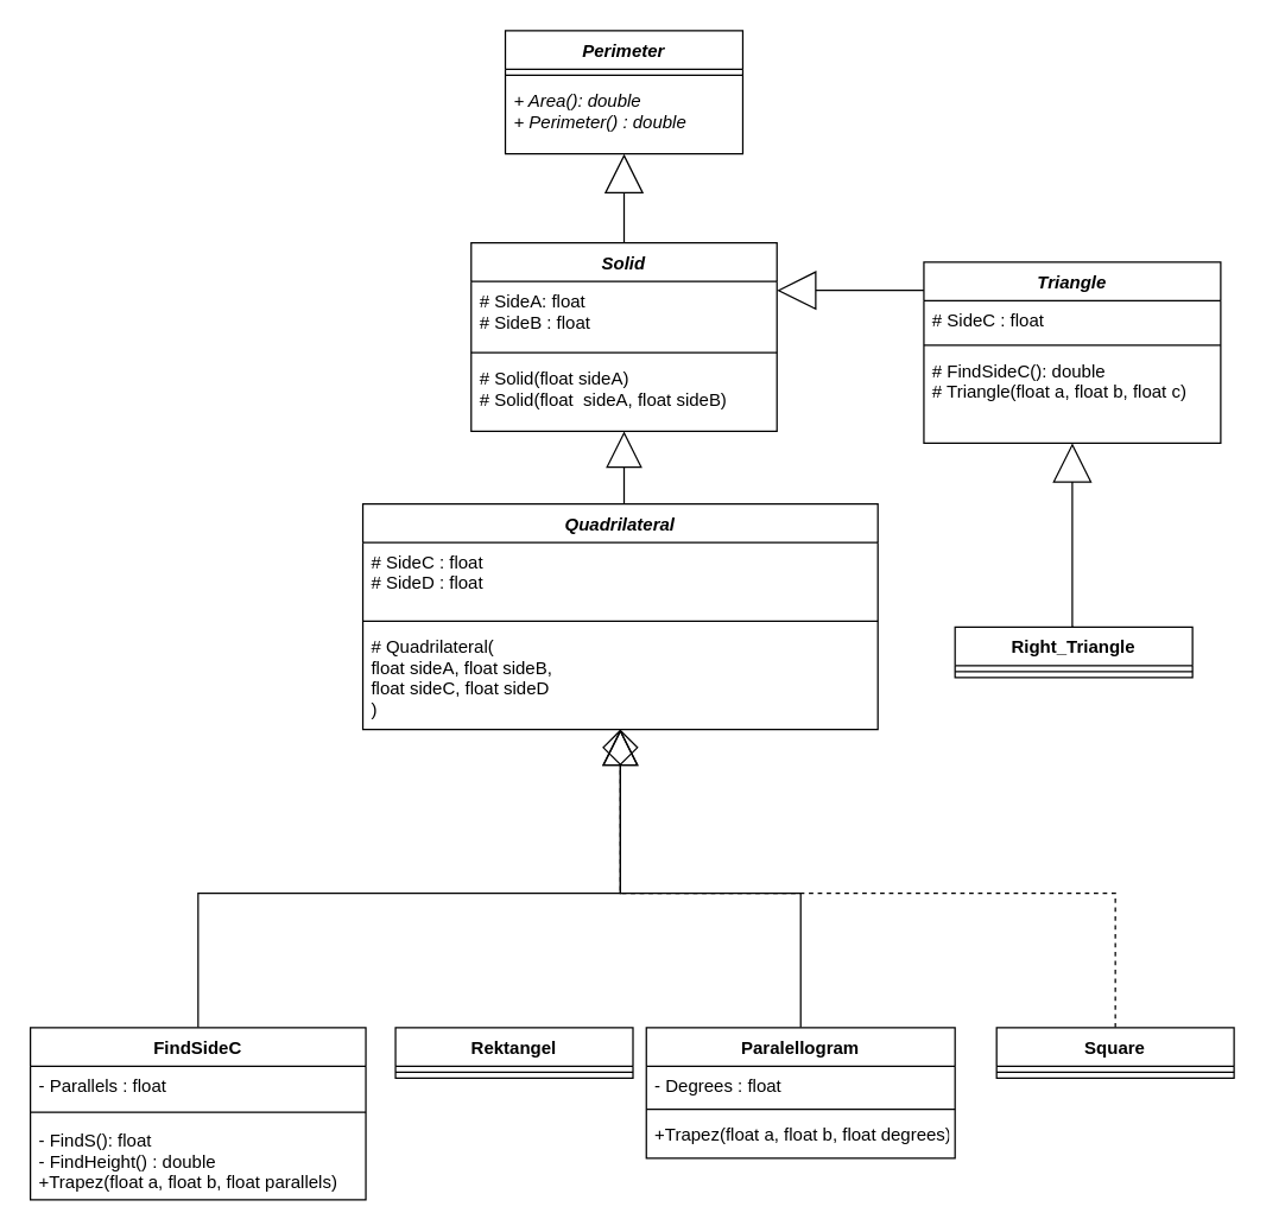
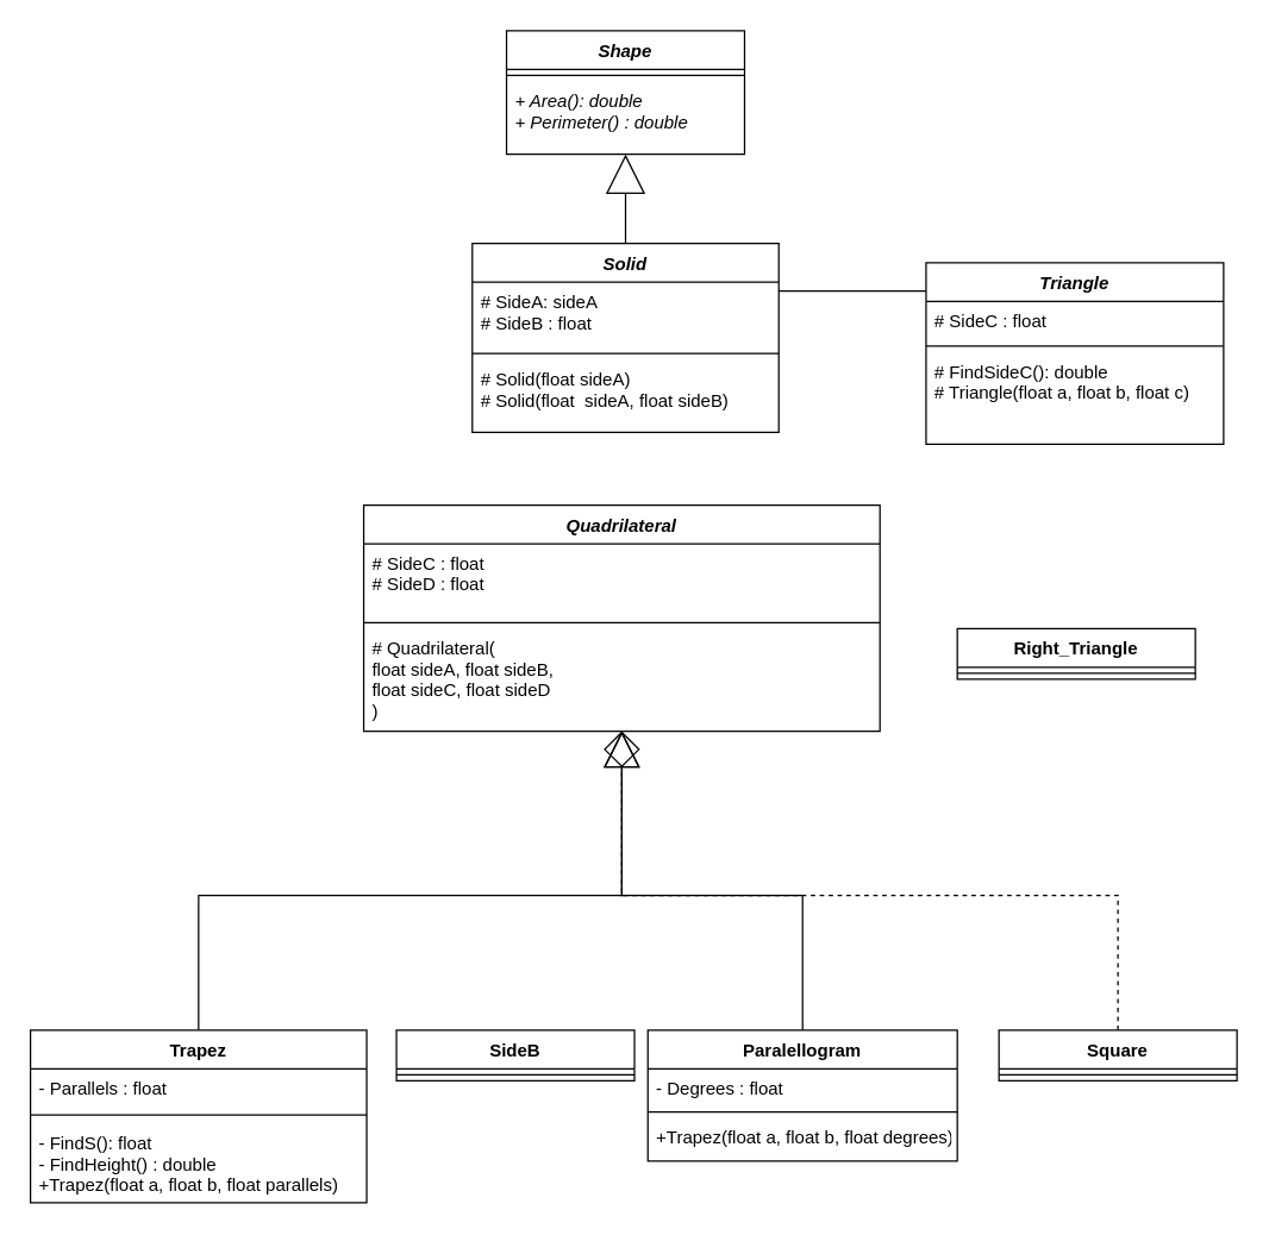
  <mxCell id="0" />
  <mxCell id="1" parent="0" />
- <mxCell id="2" value="Perimeter" style="swimlane;fontStyle=3;align=center;verticalAlign=top;childLayout=stackLayout;horizontal=1;startSize=26;horizontalStack=0;resizeParent=1;resizeParentMax=0;resizeLast=0;collapsible=1;marginBottom=0;" vertex="1" parent="1"><mxGeometry x="340" width="160" height="83" as="geometry" y="20" /></mxCell>
+ <mxCell id="2" value="Shape" style="swimlane;fontStyle=3;align=center;verticalAlign=top;childLayout=stackLayout;horizontal=1;startSize=26;horizontalStack=0;resizeParent=1;resizeParentMax=0;resizeLast=0;collapsible=1;marginBottom=0;" vertex="1" parent="1"><mxGeometry x="340" width="160" height="83" as="geometry" y="20" /></mxCell>
  <mxCell id="3" value="" style="line;strokeWidth=1;fillColor=none;align=left;verticalAlign=middle;spacingTop=-1;spacingLeft=3;spacingRight=3;rotatable=0;labelPosition=right;points=[];portConstraint=eastwest;" vertex="1" parent="2"><mxGeometry y="26" width="160" height="8" as="geometry" /></mxCell>
  <mxCell id="4" value="+ Area(): double&#10;+ Perimeter() : double" style="text;strokeColor=none;fillColor=none;align=left;verticalAlign=top;spacingLeft=4;spacingRight=4;overflow=hidden;rotatable=0;points=[[0,0.5],[1,0.5]];portConstraint=eastwest;fontStyle=2" vertex="1" parent="2"><mxGeometry y="34" width="160" height="49" as="geometry" /></mxCell>
  <mxCell id="5" value="Solid" style="swimlane;fontStyle=3;align=center;verticalAlign=top;childLayout=stackLayout;horizontal=1;startSize=26;horizontalStack=0;resizeParent=1;resizeParentMax=0;resizeLast=0;collapsible=1;marginBottom=0;" vertex="1" parent="1"><mxGeometry x="317" y="163" width="206" height="127" as="geometry" /></mxCell>
- <mxCell id="6" value="# SideA: float&#10;# SideB : float" style="text;strokeColor=none;fillColor=none;align=left;verticalAlign=top;spacingLeft=4;spacingRight=4;overflow=hidden;rotatable=0;points=[[0,0.5],[1,0.5]];portConstraint=eastwest;" vertex="1" parent="5"><mxGeometry y="26" width="206" height="44" as="geometry" /></mxCell>
+ <mxCell id="6" value="# SideA: sideA&#10;# SideB : float" style="text;strokeColor=none;fillColor=none;align=left;verticalAlign=top;spacingLeft=4;spacingRight=4;overflow=hidden;rotatable=0;points=[[0,0.5],[1,0.5]];portConstraint=eastwest;" vertex="1" parent="5"><mxGeometry y="26" width="206" height="44" as="geometry" /></mxCell>
  <mxCell id="7" value="" style="line;strokeWidth=1;fillColor=none;align=left;verticalAlign=middle;spacingTop=-1;spacingLeft=3;spacingRight=3;rotatable=0;labelPosition=right;points=[];portConstraint=eastwest;" vertex="1" parent="5"><mxGeometry y="70" width="206" height="8" as="geometry" /></mxCell>
  <mxCell id="8" value="# Solid(float sideA)&#10;# Solid(float  sideA, float sideB) " style="text;strokeColor=none;fillColor=none;align=left;verticalAlign=top;spacingLeft=4;spacingRight=4;overflow=hidden;rotatable=0;points=[[0,0.5],[1,0.5]];portConstraint=eastwest;" vertex="1" parent="5"><mxGeometry y="78" width="206" height="49" as="geometry" /></mxCell>
- <mxCell id="9" style="edgeStyle=orthogonalEdgeStyle;rounded=0;orthogonalLoop=1;jettySize=auto;html=1;endArrow=block;endFill=0;startSize=14;endSize=24;" edge="1" parent="1" source="10" target="5"><mxGeometry relative="1" as="geometry"><Array as="points"><mxPoint x="618" y="195" /><mxPoint x="618" y="195" /></Array></mxGeometry></mxCell>
+ <mxCell id="9" style="edgeStyle=orthogonalEdgeStyle;rounded=0;orthogonalLoop=1;jettySize=auto;html=1;endArrow=none;endFill=0;startSize=14;endSize=24;" edge="1" parent="1" source="10" target="5"><mxGeometry relative="1" as="geometry"><Array as="points"><mxPoint x="618" y="195" /><mxPoint x="618" y="195" /></Array></mxGeometry></mxCell>
  <mxCell id="10" value="Triangle" style="swimlane;fontStyle=3;align=center;verticalAlign=top;childLayout=stackLayout;horizontal=1;startSize=26;horizontalStack=0;resizeParent=1;resizeParentMax=0;resizeLast=0;collapsible=1;marginBottom=0;" vertex="1" parent="1"><mxGeometry x="622" y="176" width="200" height="122" as="geometry" /></mxCell>
  <mxCell id="11" value="# SideC : float" style="text;strokeColor=none;fillColor=none;align=left;verticalAlign=top;spacingLeft=4;spacingRight=4;overflow=hidden;rotatable=0;points=[[0,0.5],[1,0.5]];portConstraint=eastwest;" vertex="1" parent="10"><mxGeometry y="26" width="200" height="26" as="geometry" /></mxCell>
  <mxCell id="12" value="" style="line;strokeWidth=1;fillColor=none;align=left;verticalAlign=middle;spacingTop=-1;spacingLeft=3;spacingRight=3;rotatable=0;labelPosition=right;points=[];portConstraint=eastwest;" vertex="1" parent="10"><mxGeometry y="52" width="200" height="8" as="geometry" /></mxCell>
  <mxCell id="13" value="# FindSideC(): double&#10;# Triangle(float a, float b, float c)" style="text;strokeColor=none;fillColor=none;align=left;verticalAlign=top;spacingLeft=4;spacingRight=4;overflow=hidden;rotatable=0;points=[[0,0.5],[1,0.5]];portConstraint=eastwest;" vertex="1" parent="10"><mxGeometry y="60" width="200" height="62" as="geometry" /></mxCell>
  <mxCell id="14" style="edgeStyle=orthogonalEdgeStyle;rounded=0;orthogonalLoop=1;jettySize=auto;html=1;exitX=0.5;exitY=0;exitDx=0;exitDy=0;startSize=14;endArrow=diamond;endFill=0;endSize=22;" edge="1" parent="1" source="15" target="28"><mxGeometry relative="1" as="geometry" /></mxCell>
- <mxCell id="15" value="FindSideC" style="swimlane;fontStyle=1;align=center;verticalAlign=top;childLayout=stackLayout;horizontal=1;startSize=26;horizontalStack=0;resizeParent=1;resizeParentMax=0;resizeLast=0;collapsible=1;marginBottom=0;" vertex="1" parent="1"><mxGeometry x="20" y="692" width="226" height="116" as="geometry" /></mxCell>
+ <mxCell id="15" value="Trapez" style="swimlane;fontStyle=1;align=center;verticalAlign=top;childLayout=stackLayout;horizontal=1;startSize=26;horizontalStack=0;resizeParent=1;resizeParentMax=0;resizeLast=0;collapsible=1;marginBottom=0;" vertex="1" parent="1"><mxGeometry x="20" y="692" width="226" height="116" as="geometry" /></mxCell>
  <mxCell id="16" value="- Parallels : float" style="text;strokeColor=none;fillColor=none;align=left;verticalAlign=top;spacingLeft=4;spacingRight=4;overflow=hidden;rotatable=0;points=[[0,0.5],[1,0.5]];portConstraint=eastwest;" vertex="1" parent="15"><mxGeometry y="26" width="226" height="25" as="geometry" /></mxCell>
  <mxCell id="17" value="" style="line;strokeWidth=1;fillColor=none;align=left;verticalAlign=middle;spacingTop=-1;spacingLeft=3;spacingRight=3;rotatable=0;labelPosition=right;points=[];portConstraint=eastwest;" vertex="1" parent="15"><mxGeometry y="51" width="226" height="12" as="geometry" /></mxCell>
  <mxCell id="18" value="- FindS(): float&#10;- FindHeight() : double &#10;+Trapez(float a, float b, float parallels)" style="text;strokeColor=none;fillColor=none;align=left;verticalAlign=top;spacingLeft=4;spacingRight=4;overflow=hidden;rotatable=0;points=[[0,0.5],[1,0.5]];portConstraint=eastwest;" vertex="1" parent="15"><mxGeometry y="63" width="226" height="53" as="geometry" /></mxCell>
  <mxCell id="19" style="edgeStyle=orthogonalEdgeStyle;rounded=0;orthogonalLoop=1;jettySize=auto;html=1;exitX=0.5;exitY=0;exitDx=0;exitDy=0;startSize=14;endArrow=block;endFill=0;endSize=22;" edge="1" parent="1" source="20" target="28"><mxGeometry relative="1" as="geometry" /></mxCell>
  <mxCell id="20" value="Paralellogram" style="swimlane;fontStyle=1;align=center;verticalAlign=top;childLayout=stackLayout;horizontal=1;startSize=26;horizontalStack=0;resizeParent=1;resizeParentMax=0;resizeLast=0;collapsible=1;marginBottom=0;" vertex="1" parent="1"><mxGeometry x="435" y="692" width="208" height="88" as="geometry" /></mxCell>
  <mxCell id="21" value="- Degrees : float" style="text;strokeColor=none;fillColor=none;align=left;verticalAlign=top;spacingLeft=4;spacingRight=4;overflow=hidden;rotatable=0;points=[[0,0.5],[1,0.5]];portConstraint=eastwest;" vertex="1" parent="20"><mxGeometry y="26" width="208" height="25" as="geometry" /></mxCell>
  <mxCell id="22" value="" style="line;strokeWidth=1;fillColor=none;align=left;verticalAlign=middle;spacingTop=-1;spacingLeft=3;spacingRight=3;rotatable=0;labelPosition=right;points=[];portConstraint=eastwest;" vertex="1" parent="20"><mxGeometry y="51" width="208" height="8" as="geometry" /></mxCell>
  <mxCell id="23" value="+Trapez(float a, float b, float degrees)" style="text;strokeColor=none;fillColor=none;align=left;verticalAlign=top;spacingLeft=4;spacingRight=4;overflow=hidden;rotatable=0;points=[[0,0.5],[1,0.5]];portConstraint=eastwest;" vertex="1" parent="20"><mxGeometry y="59" width="208" height="29" as="geometry" /></mxCell>
  <mxCell id="24" style="edgeStyle=orthogonalEdgeStyle;rounded=0;orthogonalLoop=1;jettySize=auto;html=1;exitX=0.5;exitY=0;exitDx=0;exitDy=0;startSize=14;endArrow=block;endFill=0;endSize=22;dashed=1;" edge="1" parent="1" source="25" target="28"><mxGeometry relative="1" as="geometry" /></mxCell>
  <mxCell id="25" value="Square" style="swimlane;fontStyle=1;align=center;verticalAlign=top;childLayout=stackLayout;horizontal=1;startSize=26;horizontalStack=0;resizeParent=1;resizeParentMax=0;resizeLast=0;collapsible=1;marginBottom=0;" vertex="1" parent="1"><mxGeometry x="671" y="692" width="160" height="34" as="geometry" /></mxCell>
  <mxCell id="26" value="" style="line;strokeWidth=1;fillColor=none;align=left;verticalAlign=middle;spacingTop=-1;spacingLeft=3;spacingRight=3;rotatable=0;labelPosition=right;points=[];portConstraint=eastwest;" vertex="1" parent="25"><mxGeometry y="26" width="160" height="8" as="geometry" /></mxCell>
- <mxCell id="27" style="edgeStyle=orthogonalEdgeStyle;rounded=0;orthogonalLoop=1;jettySize=auto;html=1;exitX=0.5;exitY=0;exitDx=0;exitDy=0;startSize=14;endArrow=block;endFill=0;endSize=22;" edge="1" parent="1" source="28" target="5"><mxGeometry relative="1" as="geometry"><Array as="points"><mxPoint x="420" y="339" /></Array></mxGeometry></mxCell>
  <mxCell id="28" value="Quadrilateral" style="swimlane;fontStyle=3;align=center;verticalAlign=top;childLayout=stackLayout;horizontal=1;startSize=26;horizontalStack=0;resizeParent=1;resizeParentMax=0;resizeLast=0;collapsible=1;marginBottom=0;" vertex="1" parent="1"><mxGeometry x="244" y="339" width="347" height="152" as="geometry" /></mxCell>
  <mxCell id="29" value="# SideC : float&#10;# SideD : float" style="text;strokeColor=none;fillColor=none;align=left;verticalAlign=top;spacingLeft=4;spacingRight=4;overflow=hidden;rotatable=0;points=[[0,0.5],[1,0.5]];portConstraint=eastwest;" vertex="1" parent="28"><mxGeometry y="26" width="347" height="49" as="geometry" /></mxCell>
  <mxCell id="30" value="" style="line;strokeWidth=1;fillColor=none;align=left;verticalAlign=middle;spacingTop=-1;spacingLeft=3;spacingRight=3;rotatable=0;labelPosition=right;points=[];portConstraint=eastwest;" vertex="1" parent="28"><mxGeometry y="75" width="347" height="8" as="geometry" /></mxCell>
  <mxCell id="31" value="# Quadrilateral(&#10;float sideA, float sideB, &#10;float sideC, float sideD&#10;)" style="text;strokeColor=none;fillColor=none;align=left;verticalAlign=top;spacingLeft=4;spacingRight=4;overflow=hidden;rotatable=0;points=[[0,0.5],[1,0.5]];portConstraint=eastwest;" vertex="1" parent="28"><mxGeometry y="83" width="347" height="69" as="geometry" /></mxCell>
- <mxCell id="32" value="Rektangel" style="swimlane;fontStyle=1;align=center;verticalAlign=top;childLayout=stackLayout;horizontal=1;startSize=26;horizontalStack=0;resizeParent=1;resizeParentMax=0;resizeLast=0;collapsible=1;marginBottom=0;" vertex="1" parent="1"><mxGeometry x="266" y="692" width="160" height="34" as="geometry" /></mxCell>
+ <mxCell id="32" value="SideB" style="swimlane;fontStyle=1;align=center;verticalAlign=top;childLayout=stackLayout;horizontal=1;startSize=26;horizontalStack=0;resizeParent=1;resizeParentMax=0;resizeLast=0;collapsible=1;marginBottom=0;" vertex="1" parent="1"><mxGeometry x="266" y="692" width="160" height="34" as="geometry" /></mxCell>
  <mxCell id="33" value="" style="line;strokeWidth=1;fillColor=none;align=left;verticalAlign=middle;spacingTop=-1;spacingLeft=3;spacingRight=3;rotatable=0;labelPosition=right;points=[];portConstraint=eastwest;" vertex="1" parent="32"><mxGeometry y="26" width="160" height="8" as="geometry" /></mxCell>
  <mxCell id="34" style="edgeStyle=orthogonalEdgeStyle;rounded=0;orthogonalLoop=1;jettySize=auto;html=1;endArrow=block;endFill=0;startSize=14;endSize=24;" edge="1" parent="1" source="5" target="2"><mxGeometry relative="1" as="geometry"><mxPoint x="730" y="330" as="sourcePoint" /><mxPoint x="533" y="205" as="targetPoint" /><Array as="points" /></mxGeometry></mxCell>
- <mxCell id="35" style="edgeStyle=orthogonalEdgeStyle;rounded=0;orthogonalLoop=1;jettySize=auto;html=1;exitX=0.5;exitY=0;exitDx=0;exitDy=0;startSize=14;endArrow=block;endFill=0;endSize=24;" edge="1" parent="1" source="36" target="10"><mxGeometry relative="1" as="geometry"><Array as="points"><mxPoint x="722" y="422" /></Array></mxGeometry></mxCell>
  <mxCell id="36" value="Right_Triangle" style="swimlane;fontStyle=1;align=center;verticalAlign=top;childLayout=stackLayout;horizontal=1;startSize=26;horizontalStack=0;resizeParent=1;resizeParentMax=0;resizeLast=0;collapsible=1;marginBottom=0;" vertex="1" parent="1"><mxGeometry x="643" y="422" width="160" height="34" as="geometry" /></mxCell>
  <mxCell id="37" value="" style="line;strokeWidth=1;fillColor=none;align=left;verticalAlign=middle;spacingTop=-1;spacingLeft=3;spacingRight=3;rotatable=0;labelPosition=right;points=[];portConstraint=eastwest;" vertex="1" parent="36"><mxGeometry y="26" width="160" height="8" as="geometry" /></mxCell>
